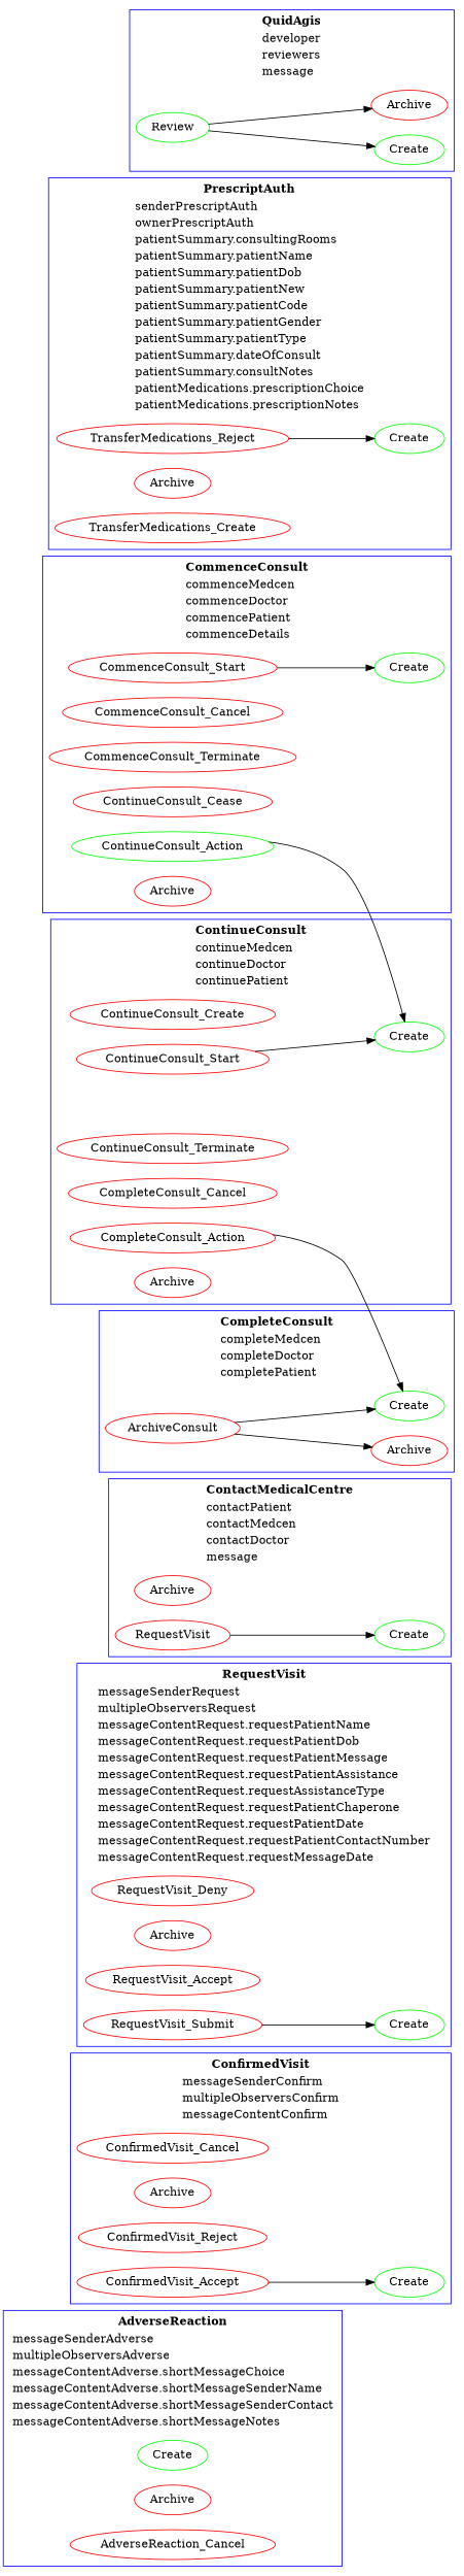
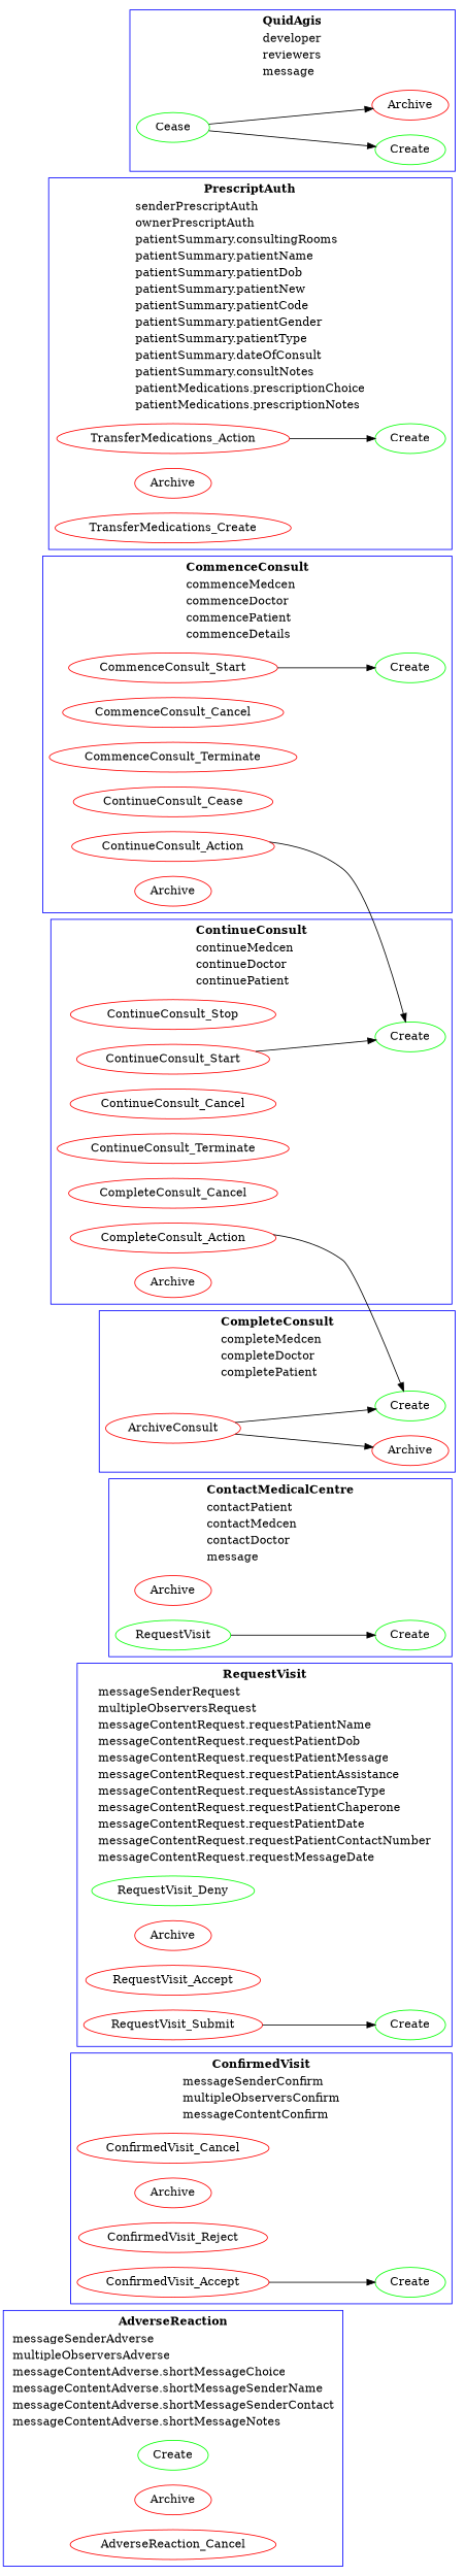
  digraph {
    compound=true
    rankdir=LR
    node [color=red]
    n1 [color=green label=Create]
    n2 [label=Archive]
    n3 [label=AdverseReaction_Cancel]
    n4 [color=green label=Create]
    n5 [label=ConfirmedVisit_Cancel]
    n6 [label=Archive]
    n7 [label=ConfirmedVisit_Reject]
    n8 [label=ConfirmedVisit_Accept]
    n9 [color=green label=Create]
-   n10 [label=RequestVisit_Deny]
+   n10 [color=green label=RequestVisit_Deny]
    n11 [label=Archive]
    n12 [label=RequestVisit_Accept]
    n13 [label=RequestVisit_Submit]
    n14 [color=green label=Create]
    n15 [label=Archive]
-   n16 [label=RequestVisit]
+   n16 [color=green label=RequestVisit]
    n17 [color=green label=Create]
    n18 [label=CommenceConsult_Start]
    n19 [label=CommenceConsult_Cancel]
    n20 [label=CommenceConsult_Terminate]
    n21 [label=ContinueConsult_Cease]
-   n22 [color=green label=ContinueConsult_Action]
+   n22 [label=ContinueConsult_Action]
    n23 [label=Archive]
    n24 [color=green label=Create]
    n25 [label=ArchiveConsult]
    n26 [label=Archive]
    n27 [color=green label=Create]
-   n28 [label=ContinueConsult_Create]
+   n28 [label=ContinueConsult_Stop]
    n29 [label=ContinueConsult_Start]
+   n30 [label=ContinueConsult_Cancel]
    n31 [label=ContinueConsult_Terminate]
    n32 [label=CompleteConsult_Cancel]
    n33 [label=CompleteConsult_Action]
    n34 [label=Archive]
    n35 [color=green label=Create]
-   n36 [label=TransferMedications_Reject]
+   n36 [label=TransferMedications_Action]
    n37 [label=Archive]
    n38 [label=TransferMedications_Create]
    n39 [color=green label=Create]
    n40 [label=Archive]
-   n41 [color=green label=Review]
+   n41 [color=green label=Cease]
    subgraph cluster_1 {
      color=blue
      label=<<table align = "left" border="0" cellborder="0" cellspacing="1"> <tr><td align="center"><b>AdverseReaction</b></td></tr><tr><td align="left">messageSenderAdverse</td></tr>  <tr><td align="left">multipleObserversAdverse</td></tr>  <tr><td align="left">messageContentAdverse.shortMessageChoice</td></tr>  <tr><td align="left">messageContentAdverse.shortMessageSenderName</td></tr>  <tr><td align="left">messageContentAdverse.shortMessageSenderContact</td></tr>  <tr><td align="left">messageContentAdverse.shortMessageNotes</td></tr>  </table>>
      n1
      n2
      n3
    }
    subgraph cluster_2 {
      color=blue
      label=<<table align = "left" border="0" cellborder="0" cellspacing="1"> <tr><td align="center"><b>ConfirmedVisit</b></td></tr><tr><td align="left">messageSenderConfirm</td></tr>  <tr><td align="left">multipleObserversConfirm</td></tr>  <tr><td align="left">messageContentConfirm</td></tr>  </table>>
      n4
      n5
      n6
      n7
      n8
    }
    subgraph cluster_3 {
      color=blue
      label=<<table align = "left" border="0" cellborder="0" cellspacing="1"> <tr><td align="center"><b>RequestVisit</b></td></tr><tr><td align="left">messageSenderRequest</td></tr>  <tr><td align="left">multipleObserversRequest</td></tr>  <tr><td align="left">messageContentRequest.requestPatientName</td></tr>  <tr><td align="left">messageContentRequest.requestPatientDob</td></tr>  <tr><td align="left">messageContentRequest.requestPatientMessage</td></tr>  <tr><td align="left">messageContentRequest.requestPatientAssistance</td></tr>  <tr><td align="left">messageContentRequest.requestAssistanceType</td></tr>  <tr><td align="left">messageContentRequest.requestPatientChaperone</td></tr>  <tr><td align="left">messageContentRequest.requestPatientDate</td></tr>  <tr><td align="left">messageContentRequest.requestPatientContactNumber</td></tr>  <tr><td align="left">messageContentRequest.requestMessageDate</td></tr>  </table>>
      n9
      n10
      n11
      n12
      n13
    }
    subgraph cluster_4 {
      color=blue
      label=<<table align = "left" border="0" cellborder="0" cellspacing="1"> <tr><td align="center"><b>ContactMedicalCentre</b></td></tr><tr><td align="left">contactPatient</td></tr>  <tr><td align="left">contactMedcen</td></tr>  <tr><td align="left">contactDoctor</td></tr>  <tr><td align="left">message</td></tr>  </table>>
      n14
      n15
      n16
    }
    subgraph cluster_5 {
      color=blue
      label=<<table align = "left" border="0" cellborder="0" cellspacing="1"> <tr><td align="center"><b>CommenceConsult</b></td></tr><tr><td align="left">commenceMedcen</td></tr>  <tr><td align="left">commenceDoctor</td></tr>  <tr><td align="left">commencePatient</td></tr>  <tr><td align="left">commenceDetails</td></tr>  </table>>
      n17
      n18
      n19
      n20
      n21
      n22
      n23
    }
    subgraph cluster_6 {
      color=blue
      label=<<table align = "left" border="0" cellborder="0" cellspacing="1"> <tr><td align="center"><b>CompleteConsult</b></td></tr><tr><td align="left">completeMedcen</td></tr>  <tr><td align="left">completeDoctor</td></tr>  <tr><td align="left">completePatient</td></tr>  </table>>
      n24
      n25
      n26
    }
    subgraph cluster_7 {
      color=blue
      label=<<table align = "left" border="0" cellborder="0" cellspacing="1"> <tr><td align="center"><b>ContinueConsult</b></td></tr><tr><td align="left">continueMedcen</td></tr>  <tr><td align="left">continueDoctor</td></tr>  <tr><td align="left">continuePatient</td></tr>  </table>>
      n27
      n28
      n29
+     n30
      n31
      n32
      n33
      n34
    }
    subgraph cluster_8 {
      color=blue
      label=<<table align = "left" border="0" cellborder="0" cellspacing="1"> <tr><td align="center"><b>PrescriptAuth</b></td></tr><tr><td align="left">senderPrescriptAuth</td></tr>  <tr><td align="left">ownerPrescriptAuth</td></tr>  <tr><td align="left">patientSummary.consultingRooms</td></tr>  <tr><td align="left">patientSummary.patientName</td></tr>  <tr><td align="left">patientSummary.patientDob</td></tr>  <tr><td align="left">patientSummary.patientNew</td></tr>  <tr><td align="left">patientSummary.patientCode</td></tr>  <tr><td align="left">patientSummary.patientGender</td></tr>  <tr><td align="left">patientSummary.patientType</td></tr>  <tr><td align="left">patientSummary.dateOfConsult</td></tr>  <tr><td align="left">patientSummary.consultNotes</td></tr>  <tr><td align="left">patientMedications.prescriptionChoice</td></tr>  <tr><td align="left">patientMedications.prescriptionNotes</td></tr>  </table>>
      n35
      n36
      n37
      n38
    }
    subgraph cluster_9 {
      color=blue
      label=<<table align = "left" border="0" cellborder="0" cellspacing="1"> <tr><td align="center"><b>QuidAgis</b></td></tr><tr><td align="left">developer</td></tr>  <tr><td align="left">reviewers</td></tr>  <tr><td align="left">message</td></tr>  </table>>
      n39
      n40
      n41
    }
    n8 -> n4
    n13 -> n9
    n16 -> n14
    n18 -> n17
    n22 -> n27
    n25 -> n24
    n25 -> n26
    n29 -> n27
    n33 -> n24
    n36 -> n35
    n41 -> n39
    n41 -> n40
  }
